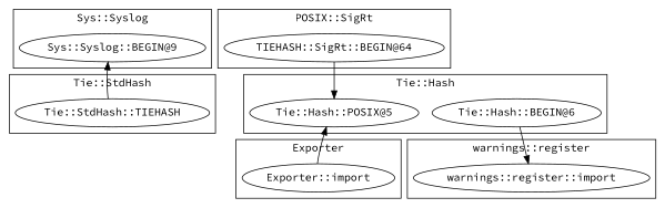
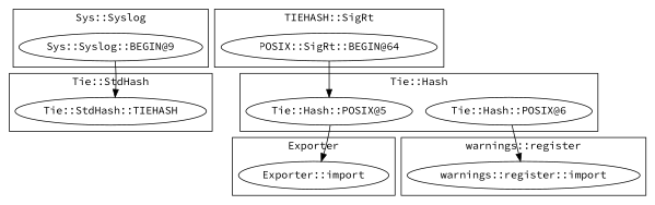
  digraph {
    fontname="Source Code Pro"
    node [fontname="Source Code Pro"]
    edge [fontname="Source Code Pro"]
    "Sys::Syslog::BEGIN@9"
    n2 [label="Tie::Hash::POSIX@5"]
-   "Tie::Hash::BEGIN@6"
-   "POSIX::SigRt::BEGIN@64" [label="TIEHASH::SigRt::BEGIN@64"]
+   "Tie::Hash::BEGIN@6" [label="Tie::Hash::POSIX@6"]
+   "POSIX::SigRt::BEGIN@64"
    "Exporter::import"
    "Tie::StdHash::TIEHASH"
    "warnings::register::import"
    subgraph cluster_1 {
      label="Sys::Syslog"
      "Sys::Syslog::BEGIN@9"
    }
    subgraph cluster_2 {
      label="Tie::Hash"
      n2
      "Tie::Hash::BEGIN@6"
    }
    subgraph cluster_3 {
-     label="POSIX::SigRt"
+     label="TIEHASH::SigRt"
      "POSIX::SigRt::BEGIN@64"
    }
    subgraph cluster_4 {
      label=Exporter
      "Exporter::import"
    }
    subgraph cluster_5 {
      label="Tie::StdHash"
      "Tie::StdHash::TIEHASH"
    }
    subgraph cluster_6 {
      label="warnings::register"
      "warnings::register::import"
    }
-   "Tie::StdHash::TIEHASH" -> "Sys::Syslog::BEGIN@9"
-   "Exporter::import" -> n2
+   "Sys::Syslog::BEGIN@9" -> "Tie::StdHash::TIEHASH"
+   n2 -> "Exporter::import"
    "Tie::Hash::BEGIN@6" -> "warnings::register::import"
    "POSIX::SigRt::BEGIN@64" -> n2
  }
